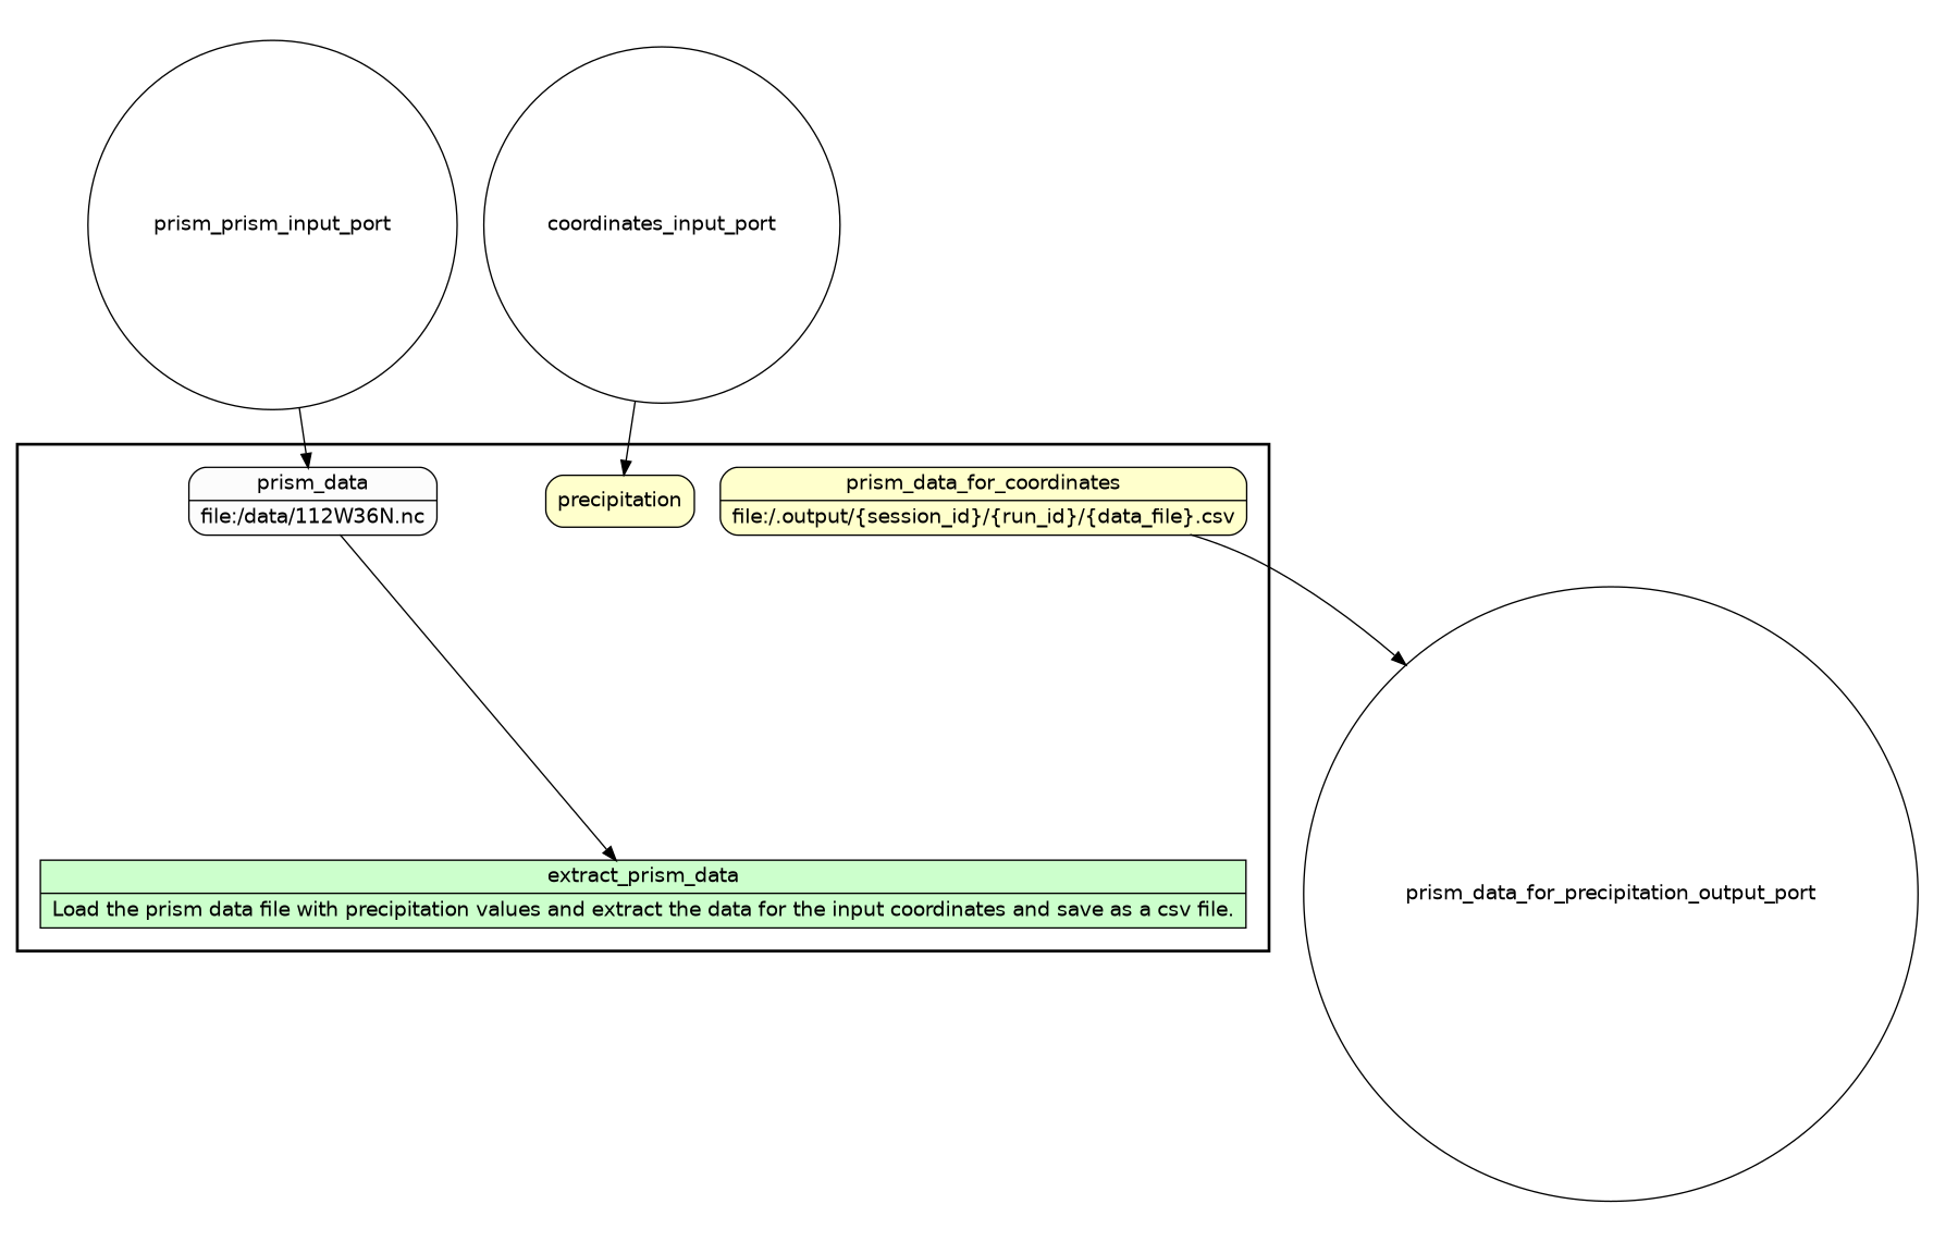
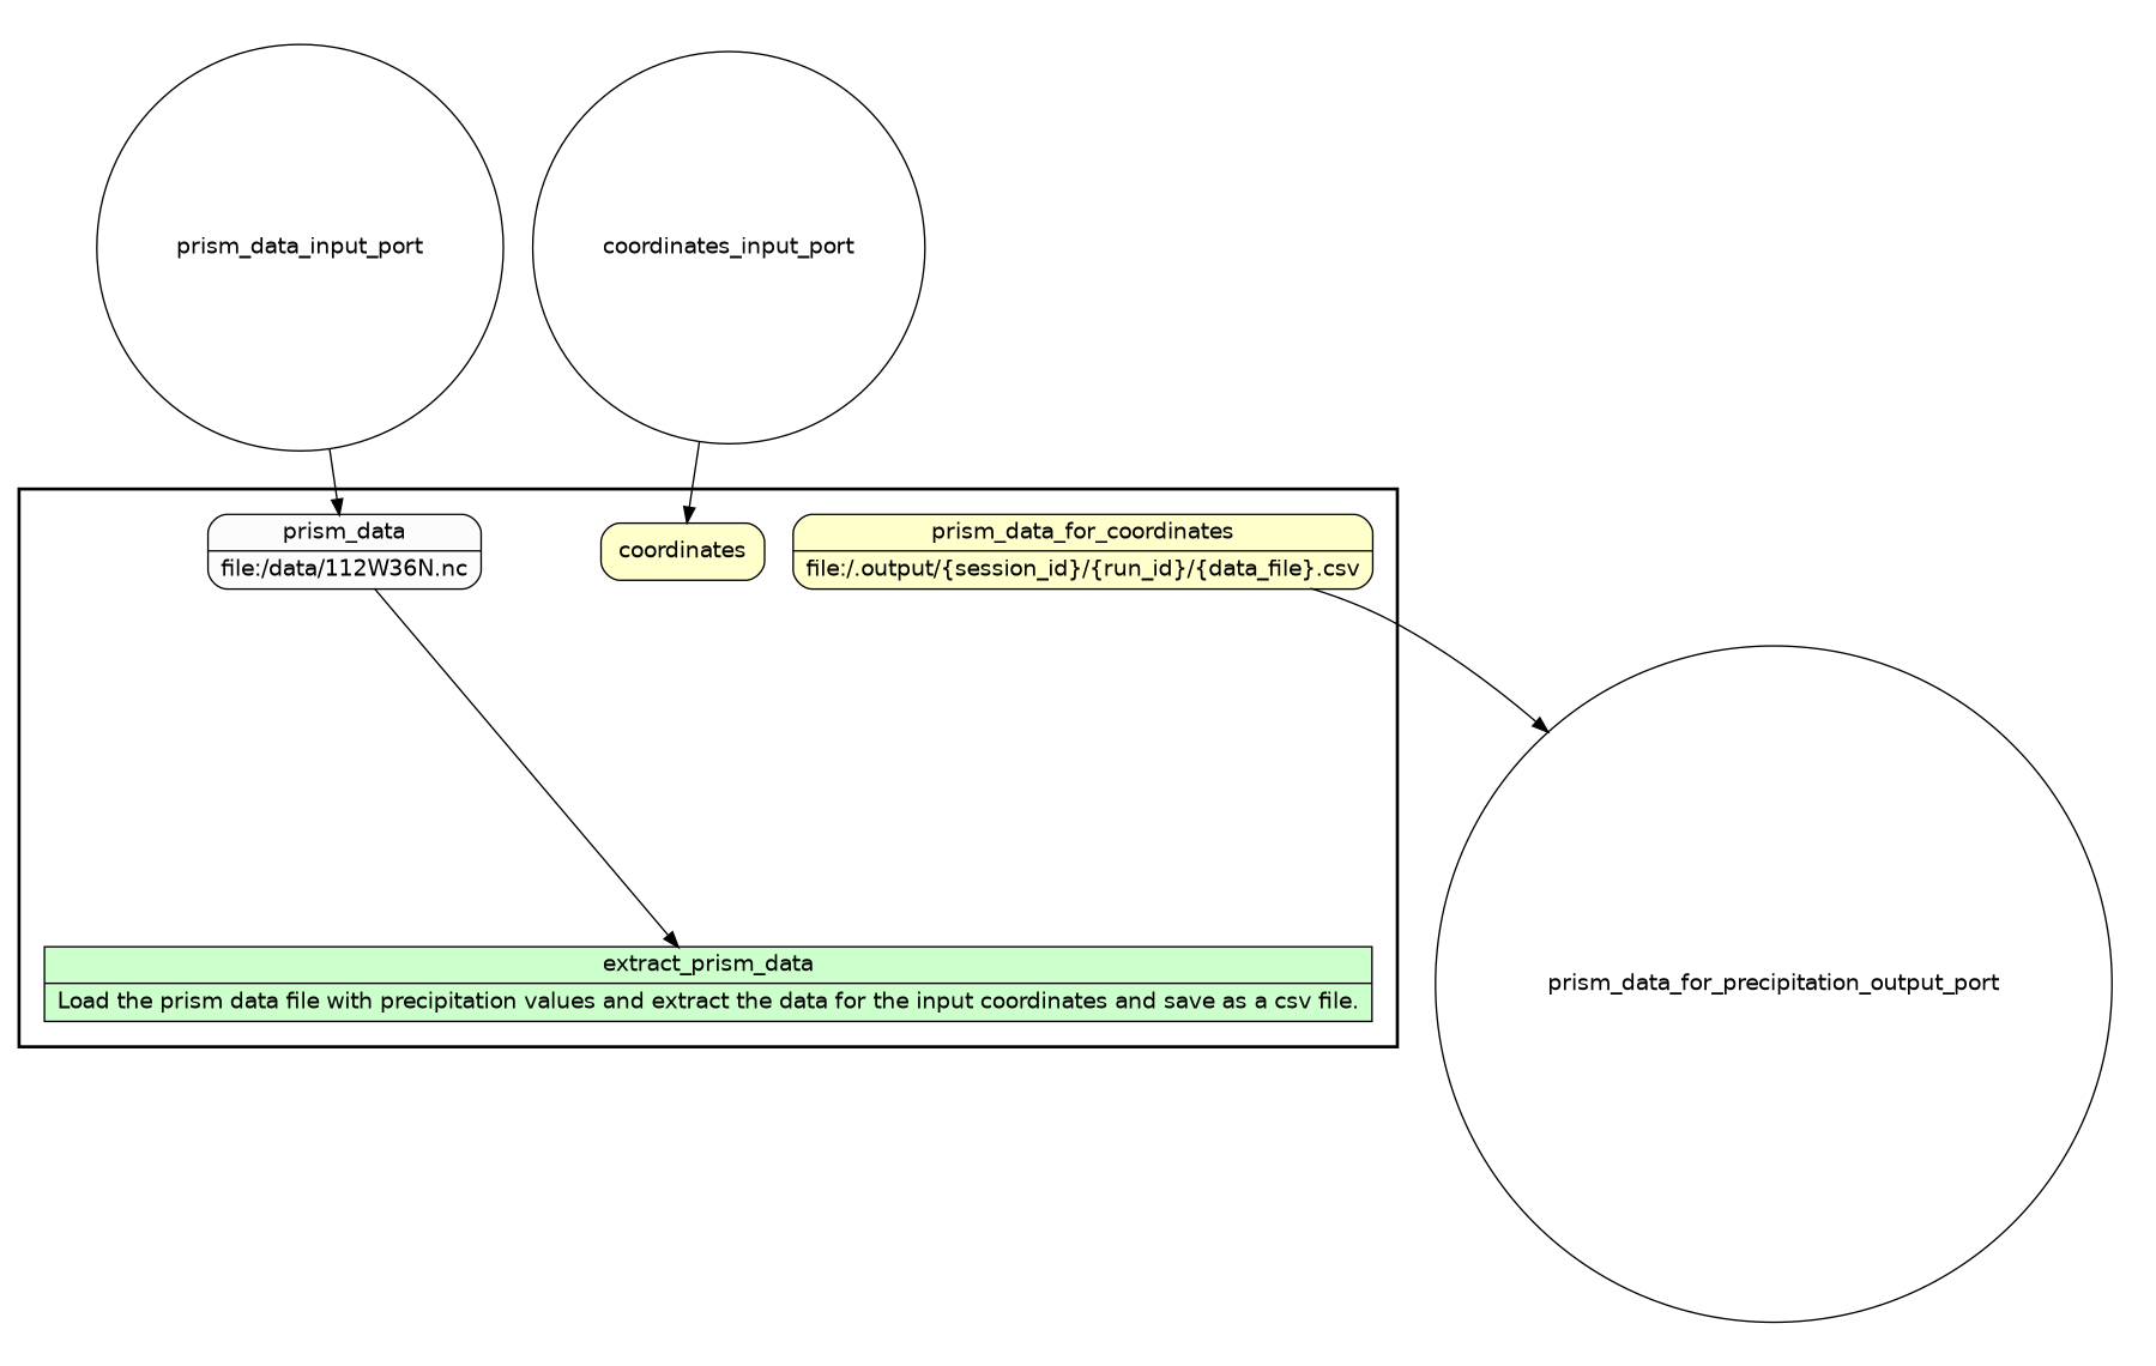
  digraph {
    fontname=Helvetica
    fontsize=18
    labelloc=t
    rankdir=TB
    node [fillcolor="#FFFFFF" fontname=Helvetica peripheries=1 shape=record style="rounded,filled"]
    n1 [fillcolor="#CCFFCC" label="{<f0> extract_prism_data |<f1> Load the prism data file with precipitation values and extract the data for the input coordinates and save as a csv file.}" rankdir=LR style=filled]
    n2 [fillcolor="#FFFFCC" label="{<f0> prism_data_for_coordinates |<f1> file\:/.output/\{session_id\}/\{run_id\}/\{data_file\}.csv}" rankdir=LR]
-   coordinates [fillcolor="#FFFFCC" shape=box label=precipitation]
+   coordinates [fillcolor="#FFFFCC" shape=box]
    n4 [fillcolor="#FCFCFC" label="{<f0> prism_data |<f1> file\:/data/112W36N.nc}" rankdir=LR]
    coordinates_input_port [shape=circle width=0.2]
-   prism_data_input_port [shape=circle width=0.2 label=prism_prism_input_port]
+   prism_data_input_port [shape=circle width=0.2]
    n7 [label=prism_data_for_precipitation_output_port shape=circle width=0.2]
    subgraph cluster_1 {
      color=black
      penwidth=2
      subgraph cluster_2 {
        color=black
        penwidth=0
        n1
        n2
        coordinates
        n4
      }
    }
    subgraph cluster_3 {
      penwidth=0
      subgraph cluster_4 {
        penwidth=0
        coordinates_input_port
        prism_data_input_port
      }
    }
    subgraph cluster_5 {
      penwidth=0
      subgraph cluster_6 {
        penwidth=0
        n7
      }
    }
    n2 -> n7
    n4 -> n1
    coordinates_input_port -> coordinates
    prism_data_input_port -> n4
  }
